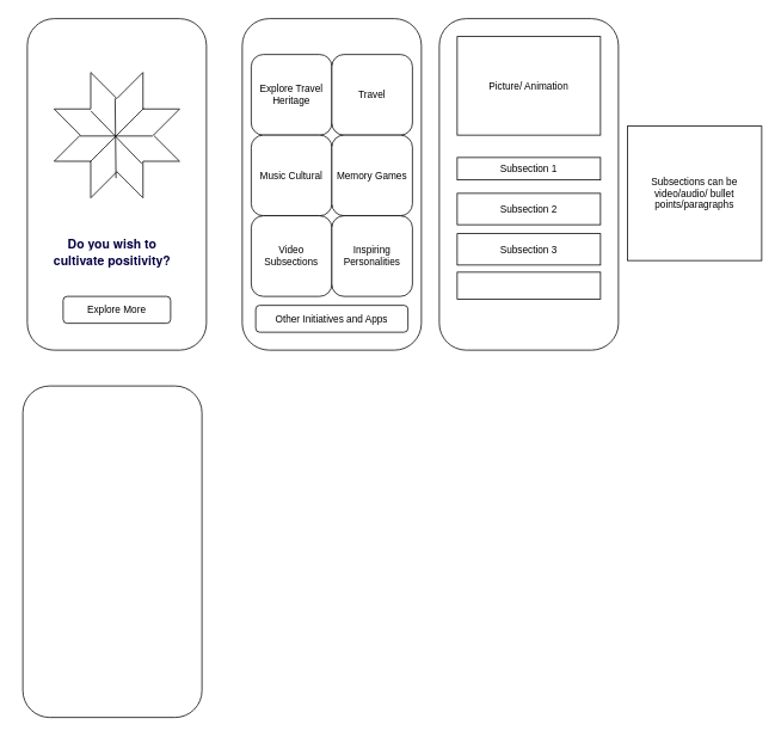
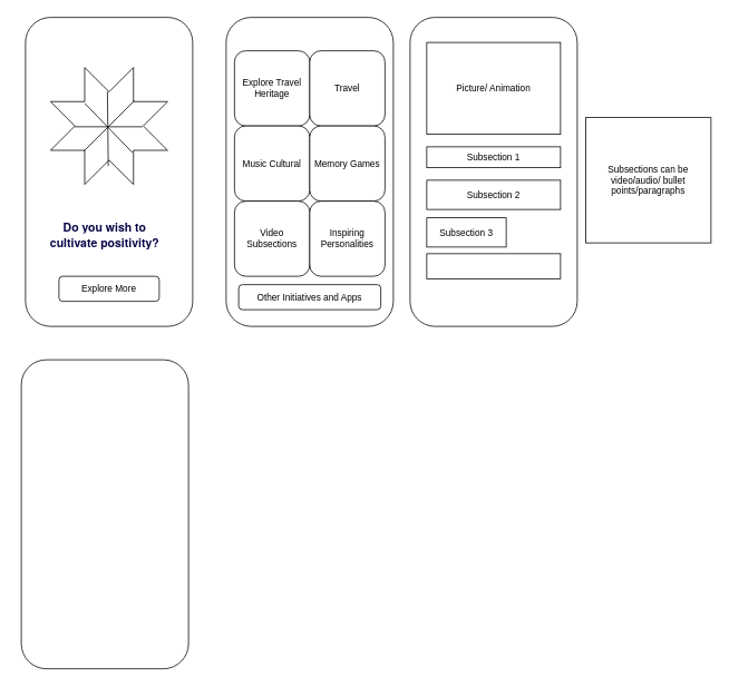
  <mxCell id="0" />
  <mxCell id="1" parent="0" />
  <mxCell id="2" value="" style="group" parent="1" vertex="1" connectable="0"><mxGeometry x="20" y="20" width="210" height="370" as="geometry" /></mxCell>
  <mxCell id="3" value="" style="rounded=1;whiteSpace=wrap;html=1;" parent="2" vertex="1"><mxGeometry x="10" width="200" height="370" as="geometry" /></mxCell>
  <mxCell id="4" value="" style="verticalLabelPosition=bottom;verticalAlign=top;html=1;shape=mxgraph.basic.8_point_star" parent="2" vertex="1"><mxGeometry x="40" y="60" width="140" height="140" as="geometry" /></mxCell>
  <mxCell id="5" value="" style="endArrow=none;html=1;" parent="2" edge="1"><mxGeometry width="50" height="50" relative="1" as="geometry"><mxPoint x="80" y="160" as="sourcePoint" /><mxPoint x="140" y="100" as="targetPoint" /></mxGeometry></mxCell>
  <mxCell id="6" value="" style="endArrow=none;html=1;exitX=0.486;exitY=0.207;exitDx=0;exitDy=0;exitPerimeter=0;entryX=0.493;entryY=0.843;entryDx=0;entryDy=0;entryPerimeter=0;" parent="2" source="4" target="4" edge="1"><mxGeometry width="50" height="50" relative="1" as="geometry"><mxPoint x="95" y="165" as="sourcePoint" /><mxPoint x="112" y="170" as="targetPoint" /></mxGeometry></mxCell>
  <mxCell id="7" value="" style="endArrow=none;html=1;exitX=0.207;exitY=0.507;exitDx=0;exitDy=0;exitPerimeter=0;entryX=0.786;entryY=0.507;entryDx=0;entryDy=0;entryPerimeter=0;" parent="2" source="4" target="4" edge="1"><mxGeometry width="50" height="50" relative="1" as="geometry"><mxPoint x="118.04" y="98.98" as="sourcePoint" /><mxPoint x="119.02" y="188.02" as="targetPoint" /></mxGeometry></mxCell>
  <mxCell id="8" value="" style="endArrow=none;html=1;exitX=0.293;exitY=0.307;exitDx=0;exitDy=0;exitPerimeter=0;entryX=0.7;entryY=0.729;entryDx=0;entryDy=0;entryPerimeter=0;" parent="2" source="4" target="4" edge="1"><mxGeometry width="50" height="50" relative="1" as="geometry"><mxPoint x="128.04" y="108.98" as="sourcePoint" /><mxPoint x="129.02" y="198.02" as="targetPoint" /></mxGeometry></mxCell>
  <mxCell id="9" value="&lt;span style=&quot;color: rgb(8 , 4 , 70) ; font-family: &amp;#34;helvetica neue&amp;#34; , &amp;#34;helvetica&amp;#34; , &amp;#34;arial&amp;#34; , sans-serif ; font-size: 14px ; font-weight: 700 ; text-align: left ; background-color: rgb(255 , 255 , 255)&quot;&gt;Do you wish to &lt;br&gt;cultivate positivity?&lt;/span&gt;" style="text;html=1;strokeColor=none;fillColor=none;align=center;verticalAlign=middle;whiteSpace=wrap;rounded=0;fontSize=11;" parent="2" vertex="1"><mxGeometry y="250" width="210" height="20" as="geometry" /></mxCell>
  <mxCell id="10" value="Explore More" style="rounded=1;whiteSpace=wrap;html=1;fontSize=11;" parent="2" vertex="1"><mxGeometry x="50" y="310" width="120" height="30" as="geometry" /></mxCell>
  <mxCell id="11" value="" style="group" parent="1" vertex="1" connectable="0"><mxGeometry x="260" y="20" width="210" height="370" as="geometry" /></mxCell>
  <mxCell id="12" value="" style="rounded=1;whiteSpace=wrap;html=1;" parent="11" vertex="1"><mxGeometry x="10" width="200" height="370" as="geometry" /></mxCell>
  <mxCell id="13" value="Explore Travel Heritage" style="rounded=1;whiteSpace=wrap;html=1;fontSize=11;" parent="11" vertex="1"><mxGeometry x="20" y="40" width="90" height="90" as="geometry" /></mxCell>
  <mxCell id="14" value="Travel" style="rounded=1;whiteSpace=wrap;html=1;fontSize=11;" parent="11" vertex="1"><mxGeometry x="110" y="40" width="90" height="90" as="geometry" /></mxCell>
  <mxCell id="15" value="Music Cultural" style="rounded=1;whiteSpace=wrap;html=1;fontSize=11;" parent="11" vertex="1"><mxGeometry x="20" y="130" width="90" height="90" as="geometry" /></mxCell>
  <mxCell id="16" value="Memory Games" style="rounded=1;whiteSpace=wrap;html=1;fontSize=11;" parent="11" vertex="1"><mxGeometry x="110" y="130" width="90" height="90" as="geometry" /></mxCell>
  <mxCell id="17" value="Video Subsections" style="rounded=1;whiteSpace=wrap;html=1;fontSize=11;" parent="11" vertex="1"><mxGeometry x="20" y="220" width="90" height="90" as="geometry" /></mxCell>
  <mxCell id="18" value="Other Initiatives and Apps" style="rounded=1;whiteSpace=wrap;html=1;fontSize=11;" parent="11" vertex="1"><mxGeometry x="25" y="320" width="170" height="30" as="geometry" /></mxCell>
  <mxCell id="19" value="Inspiring Personalities" style="rounded=1;whiteSpace=wrap;html=1;fontSize=11;" parent="11" vertex="1"><mxGeometry x="110" y="220" width="90" height="90" as="geometry" /></mxCell>
  <mxCell id="20" value="" style="rounded=1;whiteSpace=wrap;html=1;" parent="1" vertex="1"><mxGeometry x="490" y="20" width="200" height="370" as="geometry" /></mxCell>
  <mxCell id="21" value="" style="rounded=0;whiteSpace=wrap;html=1;fontSize=11;" parent="1" vertex="1"><mxGeometry x="510" y="303" width="160" height="30" as="geometry" /></mxCell>
- <mxCell id="22" value="Picture/ Animation" style="rounded=0;whiteSpace=wrap;html=1;fontSize=11;" parent="1" vertex="1"><mxGeometry x="510" y="40" width="160" height="110" as="geometry" /></mxCell>
+ <mxCell id="22" value="Picture/ Animation" style="rounded=0;whiteSpace=wrap;html=1;fontSize=11;" parent="1" vertex="1"><mxGeometry x="510" y="50" width="160" height="110" as="geometry" /></mxCell>
  <mxCell id="23" value="Subsection 1" style="rounded=0;whiteSpace=wrap;html=1;fontSize=11;" parent="1" vertex="1"><mxGeometry x="510" y="175" width="160" height="25" as="geometry" /></mxCell>
- <mxCell id="24" value="Subsection 3" style="rounded=0;whiteSpace=wrap;html=1;fontSize=11;" parent="1" vertex="1"><mxGeometry x="510" y="260" width="160" height="35" as="geometry" /></mxCell>
+ <mxCell id="24" value="Subsection 3" style="rounded=0;whiteSpace=wrap;html=1;fontSize=11;" parent="1" vertex="1"><mxGeometry x="510" y="260" width="95" height="35" as="geometry" /></mxCell>
  <mxCell id="25" value="Subsection 2" style="rounded=0;whiteSpace=wrap;html=1;fontSize=11;" parent="1" vertex="1"><mxGeometry x="510" y="215" width="160" height="35" as="geometry" /></mxCell>
  <mxCell id="26" value="" style="rounded=1;whiteSpace=wrap;html=1;" parent="1" vertex="1"><mxGeometry x="25" y="430" width="200" height="370" as="geometry" /></mxCell>
  <mxCell id="27" value="Subsections can be video/audio/ bullet points/paragraphs" style="whiteSpace=wrap;html=1;aspect=fixed;fontSize=11;" parent="1" vertex="1"><mxGeometry x="700" y="140" width="150" height="150" as="geometry" /></mxCell>
